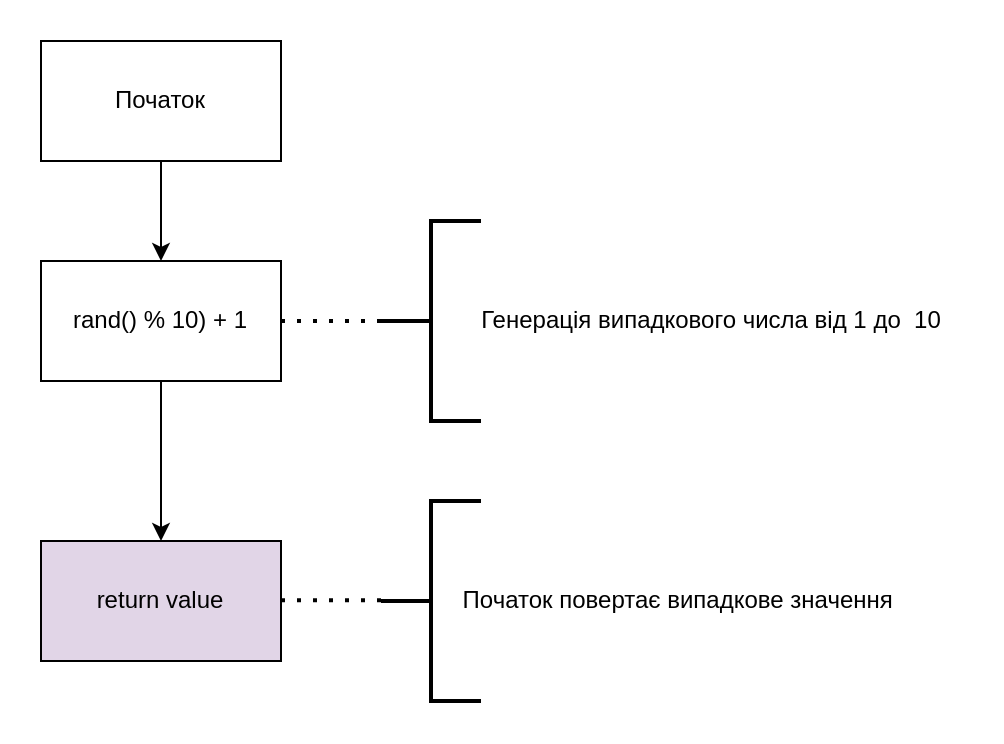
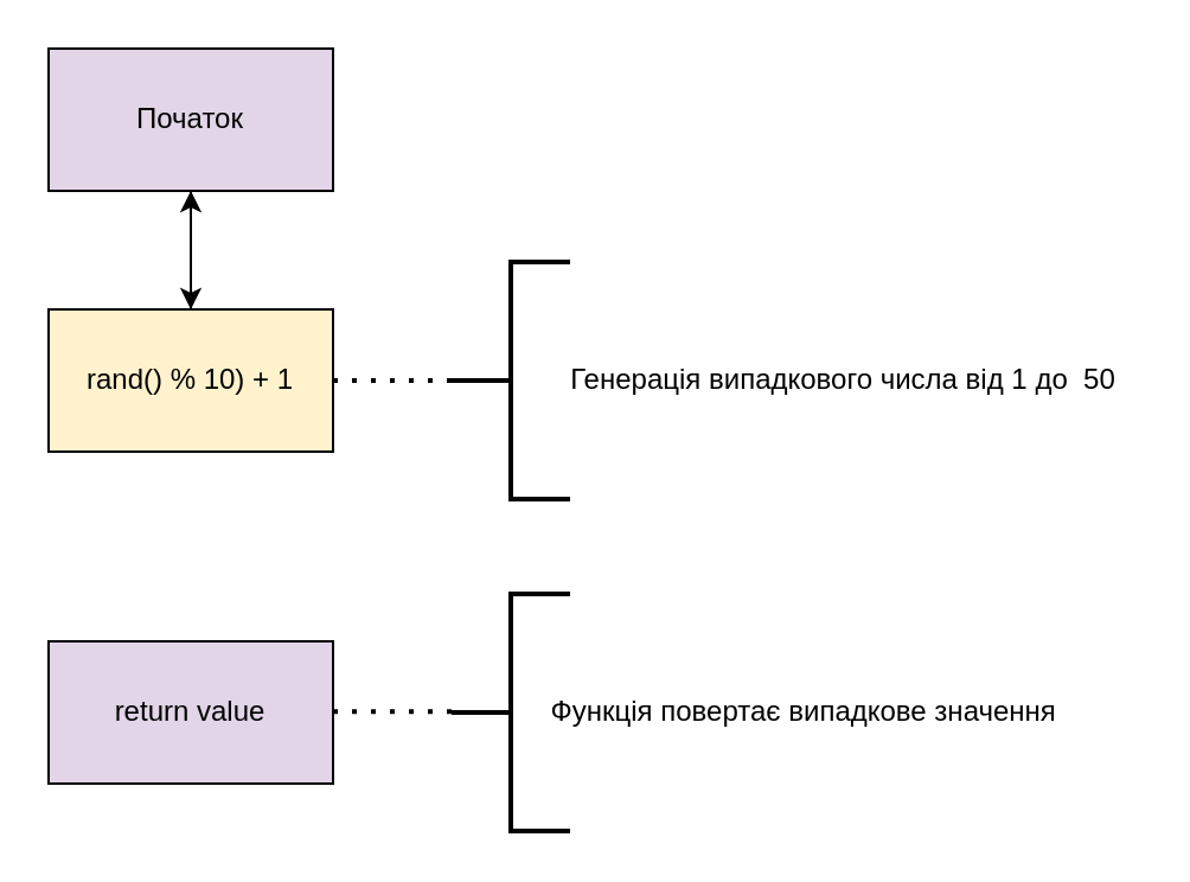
  <mxCell id="0" />
  <mxCell id="1" parent="0" />
  <mxCell id="2" value="" style="edgeStyle=orthogonalEdgeStyle;rounded=0;orthogonalLoop=1;jettySize=auto;html=1;" edge="1" parent="1" source="3"><mxGeometry relative="1" as="geometry"><mxPoint x="80" y="130" as="targetPoint" /></mxGeometry></mxCell>
- <mxCell id="3" value="Початок" style="rounded=0;whiteSpace=wrap;html=1;" vertex="1" parent="1"><mxGeometry x="20" y="20" width="120" height="60" as="geometry" /></mxCell>
- <mxCell id="4" value="" style="edgeStyle=orthogonalEdgeStyle;rounded=0;orthogonalLoop=1;jettySize=auto;html=1;" edge="1" parent="1" source="5" target="6"><mxGeometry relative="1" as="geometry" /></mxCell>
- <mxCell id="5" value="rand() % 10) + 1" style="rounded=0;whiteSpace=wrap;html=1;" vertex="1" parent="1"><mxGeometry x="20" y="130" width="120" height="60" as="geometry" /></mxCell>
+ <mxCell id="3" value="Початок" style="rounded=0;whiteSpace=wrap;html=1;fillColor=#e1d5e7;" vertex="1" parent="1"><mxGeometry x="20" y="20" width="120" height="60" as="geometry" /></mxCell>
+ <mxCell id="4" value="" style="edgeStyle=orthogonalEdgeStyle;rounded=0;orthogonalLoop=1;jettySize=auto;html=1;" edge="1" parent="1" source="5" target="3"><mxGeometry relative="1" as="geometry" /></mxCell>
+ <mxCell id="5" value="rand() % 10) + 1" style="rounded=0;whiteSpace=wrap;html=1;fillColor=#fff2cc;" vertex="1" parent="1"><mxGeometry x="20" y="130" width="120" height="60" as="geometry" /></mxCell>
  <mxCell id="6" value="return value" style="whiteSpace=wrap;html=1;rounded=0;fillColor=#e1d5e7;" vertex="1" parent="1"><mxGeometry x="20" y="270" width="120" height="60" as="geometry" /></mxCell>
  <mxCell id="7" value="" style="strokeWidth=2;html=1;shape=mxgraph.flowchart.annotation_2;align=left;labelPosition=right;pointerEvents=1;" vertex="1" parent="1"><mxGeometry x="190" y="110" width="50" height="100" as="geometry" /></mxCell>
- <mxCell id="8" value="Генерація випадкового числа від 1 до&amp;nbsp; 10" style="text;html=1;align=center;verticalAlign=middle;resizable=0;points=[];autosize=1;strokeColor=none;fillColor=none;" vertex="1" parent="1"><mxGeometry x="230" y="145" width="250" height="30" as="geometry" /></mxCell>
+ <mxCell id="8" value="Генерація випадкового числа від 1 до&amp;nbsp; 50" style="text;html=1;align=center;verticalAlign=middle;resizable=0;points=[];autosize=1;strokeColor=none;fillColor=none;" vertex="1" parent="1"><mxGeometry x="230" y="145" width="250" height="30" as="geometry" /></mxCell>
  <mxCell id="9" value="" style="endArrow=none;dashed=1;html=1;dashPattern=1 3;strokeWidth=2;rounded=0;exitX=1;exitY=0.5;exitDx=0;exitDy=0;entryX=0;entryY=0.5;entryDx=0;entryDy=0;entryPerimeter=0;" edge="1" parent="1" source="5" target="7"><mxGeometry width="50" height="50" relative="1" as="geometry"><mxPoint x="160" y="185" as="sourcePoint" /><mxPoint x="210" y="135" as="targetPoint" /></mxGeometry></mxCell>
  <mxCell id="10" value="" style="strokeWidth=2;html=1;shape=mxgraph.flowchart.annotation_2;align=left;labelPosition=right;pointerEvents=1;" vertex="1" parent="1"><mxGeometry x="190" y="250" width="50" height="100" as="geometry" /></mxCell>
  <mxCell id="11" value="" style="endArrow=none;dashed=1;html=1;dashPattern=1 3;strokeWidth=2;rounded=0;exitX=1;exitY=0.5;exitDx=0;exitDy=0;entryX=0;entryY=0.5;entryDx=0;entryDy=0;entryPerimeter=0;" edge="1" parent="1"><mxGeometry width="50" height="50" relative="1" as="geometry"><mxPoint x="140" y="299.62" as="sourcePoint" /><mxPoint x="190" y="299.62" as="targetPoint" /></mxGeometry></mxCell>
- <mxCell id="12" value="Початок повертає випадкове значення&amp;nbsp;" style="text;html=1;align=center;verticalAlign=middle;resizable=0;points=[];autosize=1;strokeColor=none;fillColor=none;" vertex="1" parent="1"><mxGeometry x="220" y="285" width="240" height="30" as="geometry" /></mxCell>
+ <mxCell id="12" value="Функція повертає випадкове значення&amp;nbsp;" style="text;html=1;align=center;verticalAlign=middle;resizable=0;points=[];autosize=1;strokeColor=none;fillColor=none;" vertex="1" parent="1"><mxGeometry x="220" y="285" width="240" height="30" as="geometry" /></mxCell>
